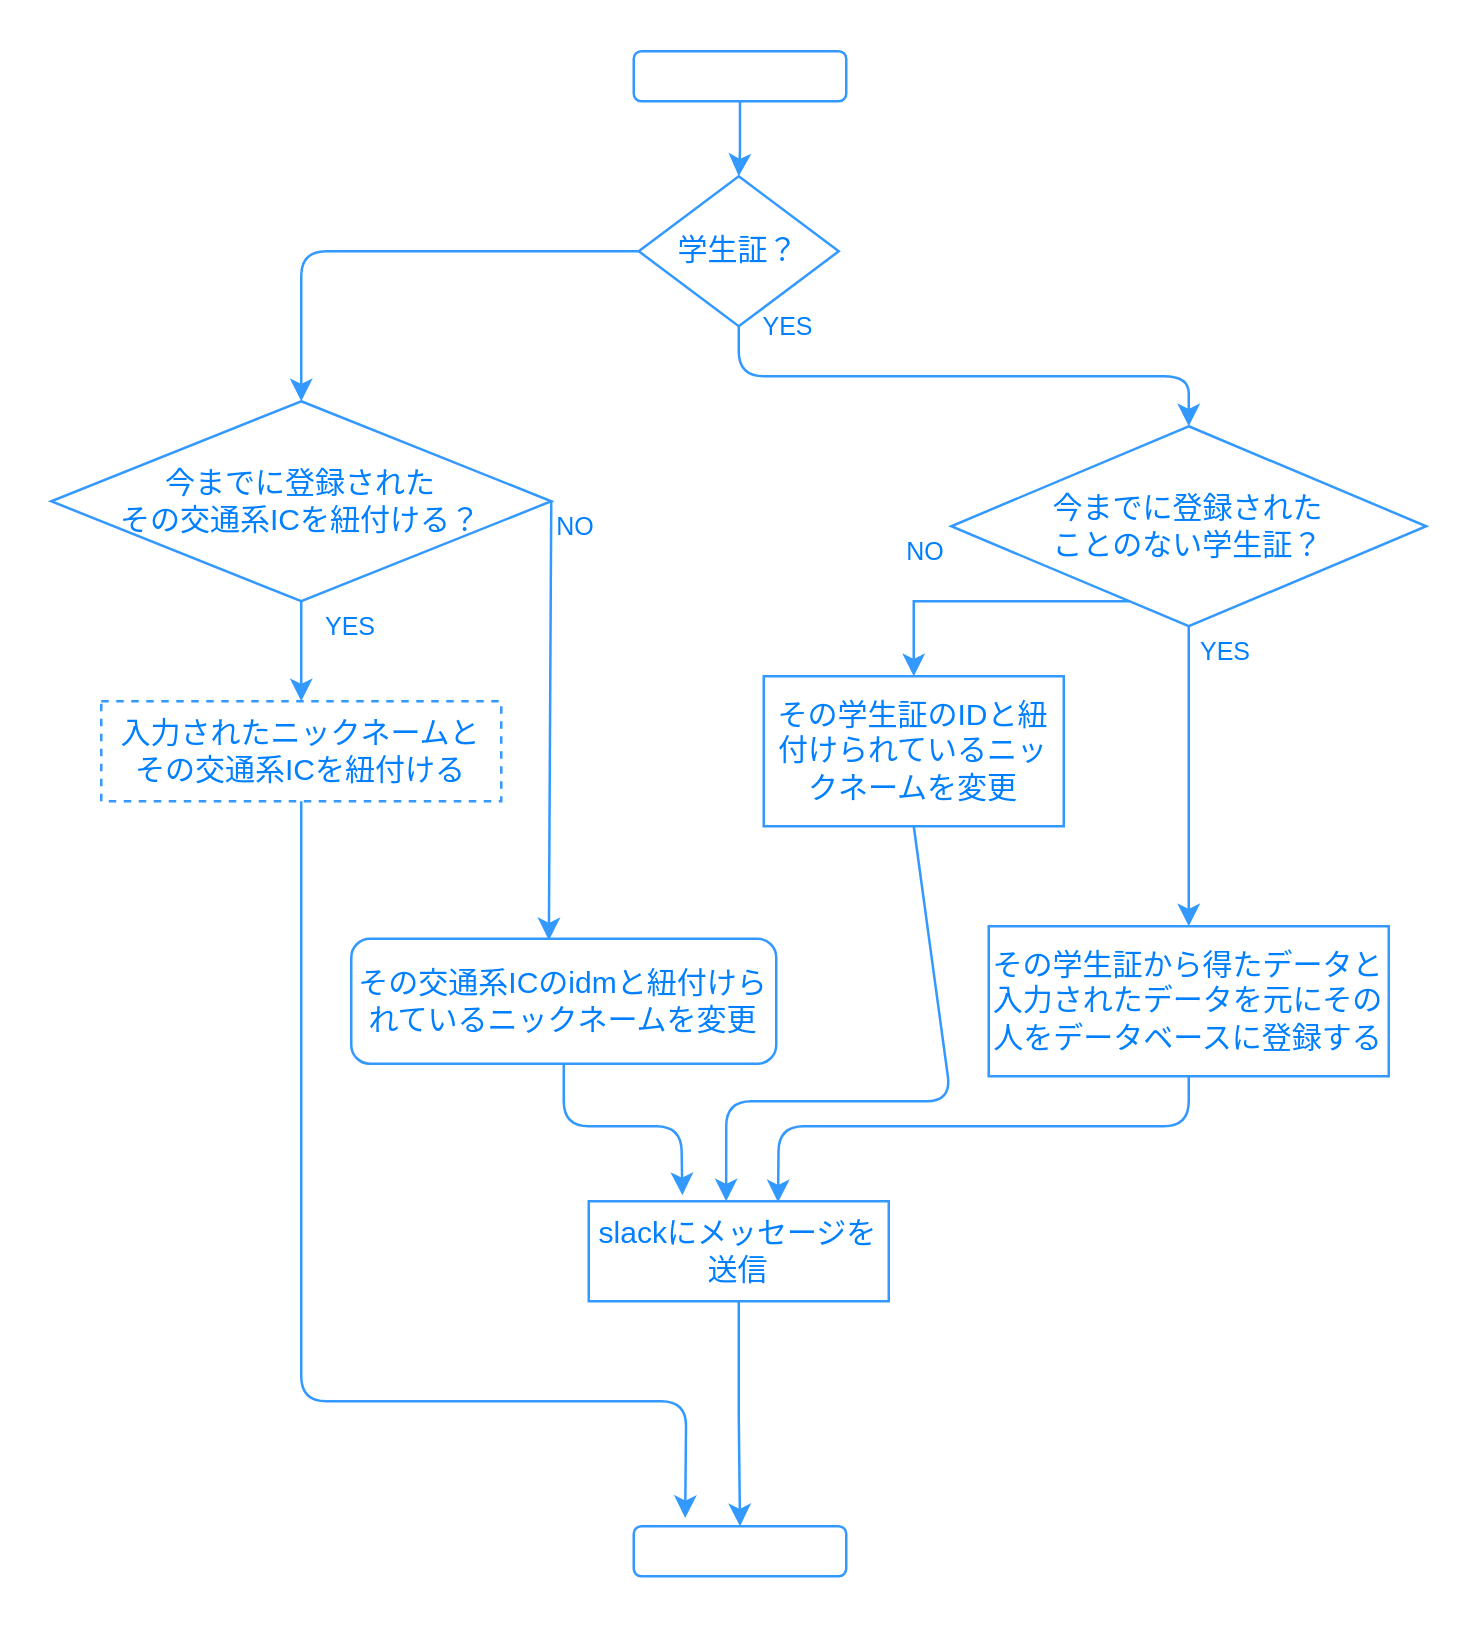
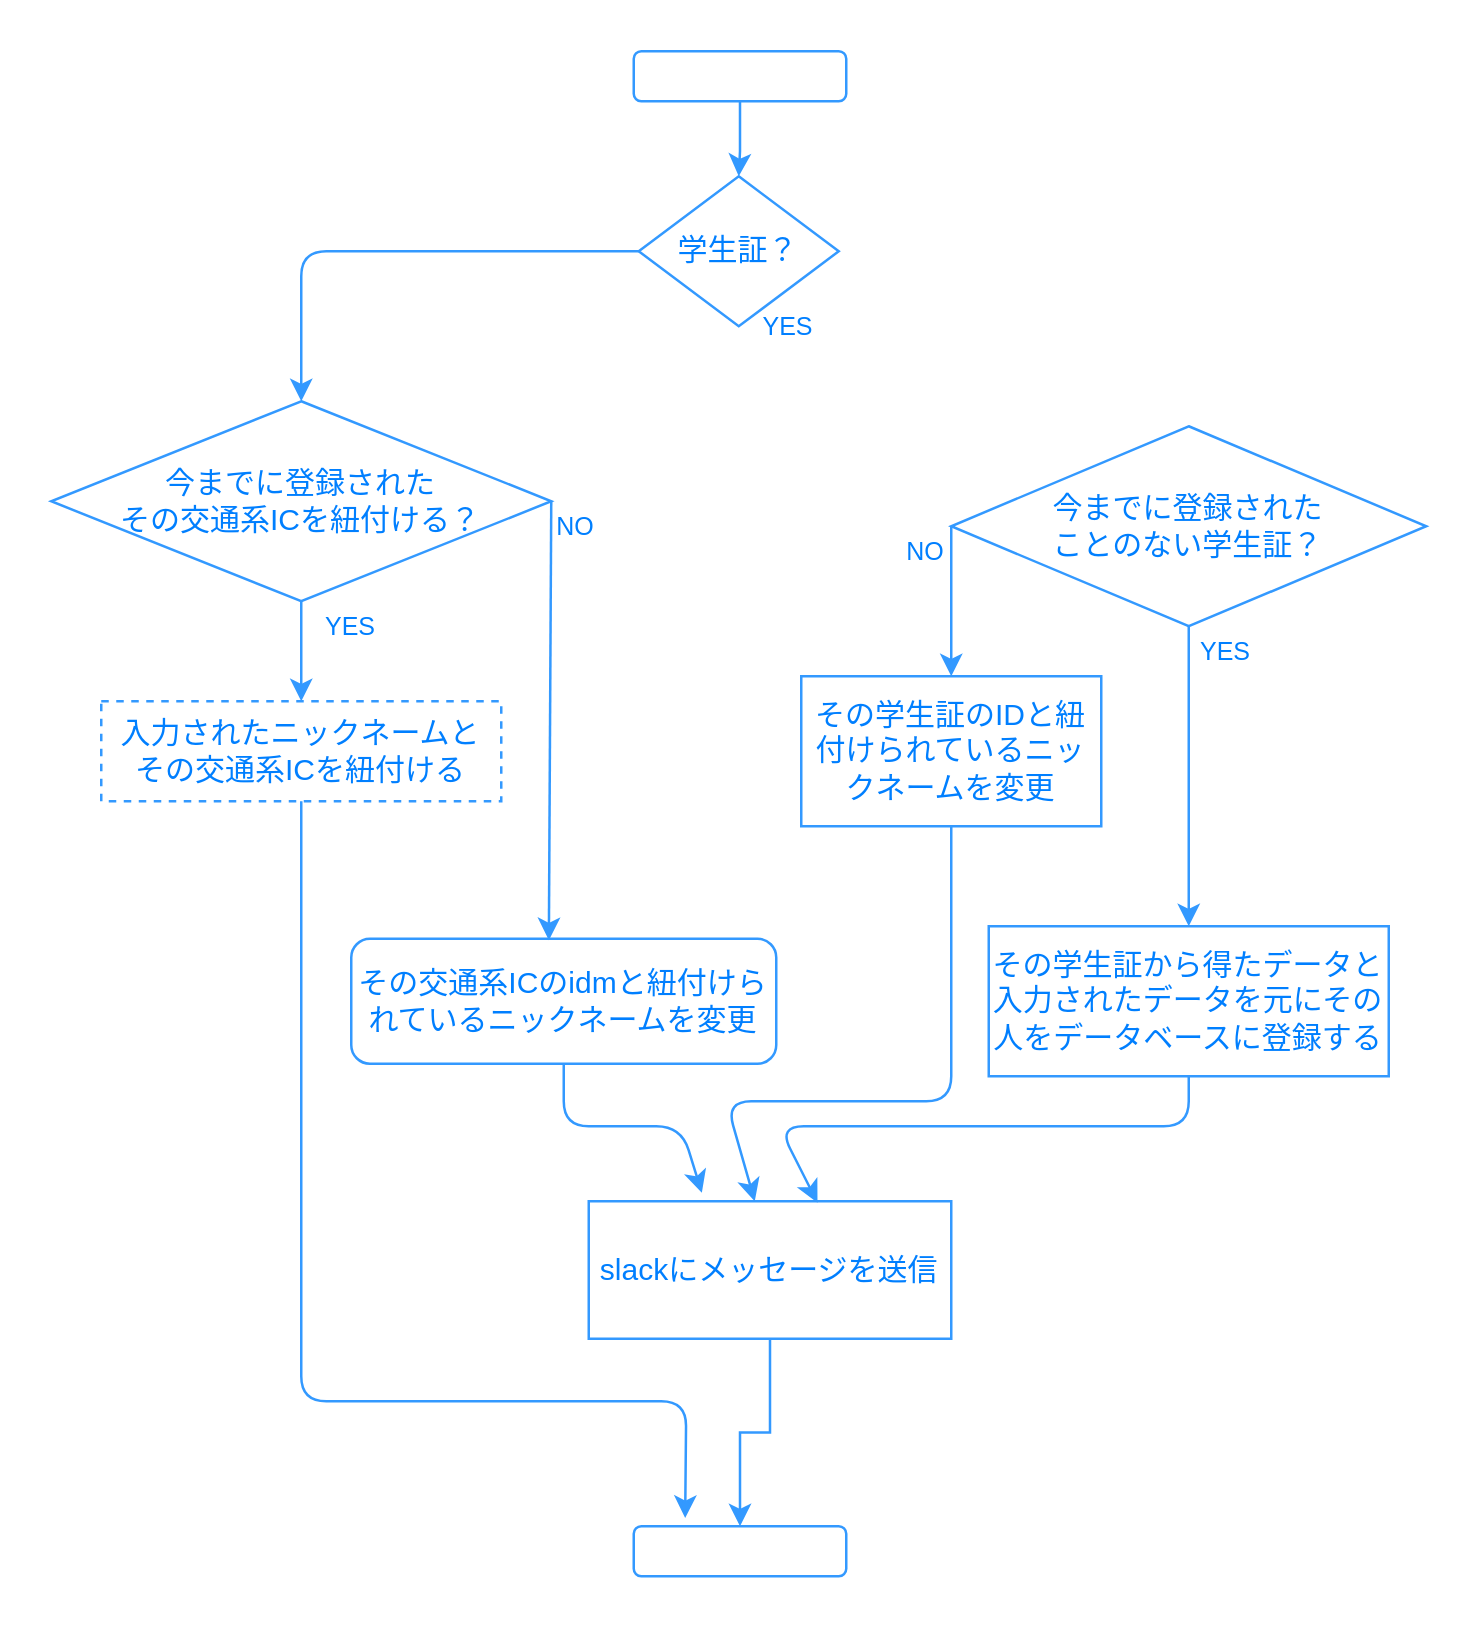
  <mxCell id="0" />
  <mxCell id="1" parent="0" />
  <mxCell id="2" style="edgeStyle=orthogonalEdgeStyle;rounded=0;orthogonalLoop=1;jettySize=auto;html=1;fillColor=none;strokeColor=#3399FF;fontColor=#007FFF;" edge="1" parent="1" source="3" target="4"><mxGeometry relative="1" as="geometry" /></mxCell>
  <mxCell id="3" value="" style="rounded=1;whiteSpace=wrap;html=1;fillColor=none;strokeColor=#3399FF;fontColor=#007FFF;" vertex="1" parent="1"><mxGeometry x="253" y="20" width="85" height="20" as="geometry" /></mxCell>
  <mxCell id="4" value="学生証？" style="rhombus;whiteSpace=wrap;html=1;fillColor=none;strokeColor=#3399FF;fontColor=#007FFF;" vertex="1" parent="1"><mxGeometry x="255" y="70" width="80" height="60" as="geometry" /></mxCell>
  <mxCell id="5" style="edgeStyle=orthogonalEdgeStyle;rounded=0;orthogonalLoop=1;jettySize=auto;html=1;entryX=0.5;entryY=0;entryDx=0;entryDy=0;fillColor=none;strokeColor=#3399FF;fontColor=#007FFF;" edge="1" parent="1" source="7" target="9"><mxGeometry relative="1" as="geometry"><Array as="points"><mxPoint x="380" y="240" /><mxPoint x="380" y="240" /></Array></mxGeometry></mxCell>
  <mxCell id="6" style="edgeStyle=orthogonalEdgeStyle;rounded=0;orthogonalLoop=1;jettySize=auto;html=1;fillColor=none;strokeColor=#3399FF;fontColor=#007FFF;" edge="1" parent="1" source="7" target="8"><mxGeometry relative="1" as="geometry" /></mxCell>
  <mxCell id="7" value="今までに登録された&lt;br&gt;ことのない学生証？" style="rhombus;whiteSpace=wrap;html=1;fillColor=none;strokeColor=#3399FF;fontColor=#007FFF;" vertex="1" parent="1"><mxGeometry x="380" y="170" width="190" height="80" as="geometry" /></mxCell>
  <mxCell id="8" value="その学生証から得たデータと入力されたデータを元にその人をデータベースに登録する" style="rounded=0;whiteSpace=wrap;html=1;fillColor=none;strokeColor=#3399FF;fontColor=#007FFF;" vertex="1" parent="1"><mxGeometry x="395" y="370" width="160" height="60" as="geometry" /></mxCell>
- <mxCell id="9" value="その学生証のIDと紐付けられているニックネームを変更" style="rounded=0;whiteSpace=wrap;html=1;fillColor=none;strokeColor=#3399FF;fontColor=#007FFF;" vertex="1" parent="1"><mxGeometry x="305" y="270" width="120" height="60" as="geometry" /></mxCell>
+ <mxCell id="9" value="その学生証のIDと紐付けられているニックネームを変更" style="rounded=0;whiteSpace=wrap;html=1;fillColor=none;strokeColor=#3399FF;fontColor=#007FFF;" vertex="1" parent="1"><mxGeometry x="320" y="270" width="120" height="60" as="geometry" /></mxCell>
  <mxCell id="10" style="edgeStyle=orthogonalEdgeStyle;rounded=0;orthogonalLoop=1;jettySize=auto;html=1;entryX=0.465;entryY=0.012;entryDx=0;entryDy=0;entryPerimeter=0;exitX=1;exitY=0.5;exitDx=0;exitDy=0;fillColor=none;strokeColor=#3399FF;fontColor=#007FFF;" edge="1" parent="1" source="12" target="13"><mxGeometry relative="1" as="geometry"><mxPoint x="220" y="350" as="targetPoint" /><Array as="points"><mxPoint x="219" y="200" /></Array></mxGeometry></mxCell>
  <mxCell id="11" style="edgeStyle=orthogonalEdgeStyle;rounded=0;orthogonalLoop=1;jettySize=auto;html=1;entryX=0.5;entryY=0;entryDx=0;entryDy=0;fillColor=none;strokeColor=#3399FF;fontColor=#007FFF;" edge="1" parent="1" source="12" target="14"><mxGeometry relative="1" as="geometry" /></mxCell>
  <mxCell id="12" value="今までに登録された&lt;br&gt;その交通系ICを紐付ける？" style="rhombus;whiteSpace=wrap;html=1;fillColor=none;strokeColor=#3399FF;fontColor=#007FFF;" vertex="1" parent="1"><mxGeometry x="20" y="160" width="200" height="80" as="geometry" /></mxCell>
  <mxCell id="13" value="その交通系ICのidmと紐付けられているニックネームを変更" style="whiteSpace=wrap;html=1;fillColor=none;strokeColor=#3399FF;fontColor=#007FFF;rounded=1;" vertex="1" parent="1"><mxGeometry x="140" y="375" width="170" height="50" as="geometry" /></mxCell>
  <mxCell id="14" value="入力されたニックネームと&lt;br&gt;その交通系ICを紐付ける" style="rounded=0;whiteSpace=wrap;html=1;fillColor=none;strokeColor=#3399FF;fontColor=#007FFF;dashed=1;" vertex="1" parent="1"><mxGeometry x="40" y="280" width="160" height="40" as="geometry" /></mxCell>
- <mxCell id="15" value="" style="endArrow=classic;html=1;exitX=0.5;exitY=1;exitDx=0;exitDy=0;entryX=0.5;entryY=0;entryDx=0;entryDy=0;fillColor=none;strokeColor=#3399FF;fontColor=#007FFF;" edge="1" parent="1" source="4" target="7"><mxGeometry width="50" height="50" relative="1" as="geometry"><mxPoint x="280" y="200" as="sourcePoint" /><mxPoint x="330" y="150" as="targetPoint" /><Array as="points"><mxPoint x="295" y="150" /><mxPoint x="475" y="150" /></Array></mxGeometry></mxCell>
  <mxCell id="16" value="" style="endArrow=classic;html=1;exitX=0;exitY=0.5;exitDx=0;exitDy=0;entryX=0.5;entryY=0;entryDx=0;entryDy=0;fillColor=none;strokeColor=#3399FF;fontColor=#007FFF;" edge="1" parent="1" source="4" target="12"><mxGeometry width="50" height="50" relative="1" as="geometry"><mxPoint x="80" y="150" as="sourcePoint" /><mxPoint x="130" y="100" as="targetPoint" /><Array as="points"><mxPoint x="120" y="100" /></Array></mxGeometry></mxCell>
  <mxCell id="17" value="" style="rounded=1;whiteSpace=wrap;html=1;fillColor=none;strokeColor=#3399FF;fontColor=#007FFF;" vertex="1" parent="1"><mxGeometry x="253" y="610" width="85" height="20" as="geometry" /></mxCell>
  <mxCell id="18" style="edgeStyle=orthogonalEdgeStyle;rounded=0;orthogonalLoop=1;jettySize=auto;html=1;entryX=0.5;entryY=0;entryDx=0;entryDy=0;fillColor=none;strokeColor=#3399FF;fontColor=#007FFF;" edge="1" parent="1" source="19" target="17"><mxGeometry relative="1" as="geometry" /></mxCell>
- <mxCell id="19" value="slackにメッセージを送信" style="rounded=0;whiteSpace=wrap;html=1;fillColor=none;strokeColor=#3399FF;fontColor=#007FFF;" vertex="1" parent="1"><mxGeometry x="235" y="480" width="120" height="40" as="geometry" /></mxCell>
+ <mxCell id="19" value="slackにメッセージを送信" style="rounded=0;whiteSpace=wrap;html=1;fillColor=none;strokeColor=#3399FF;fontColor=#007FFF;" vertex="1" parent="1"><mxGeometry x="235" y="480" width="145" height="55" as="geometry" /></mxCell>
  <mxCell id="20" value="" style="endArrow=classic;html=1;exitX=0.5;exitY=1;exitDx=0;exitDy=0;entryX=0.312;entryY=-0.061;entryDx=0;entryDy=0;entryPerimeter=0;fillColor=none;strokeColor=#3399FF;fontColor=#007FFF;" edge="1" parent="1" source="13" target="19"><mxGeometry width="50" height="50" relative="1" as="geometry"><mxPoint x="130" y="520" as="sourcePoint" /><mxPoint x="180" y="470" as="targetPoint" /><Array as="points"><mxPoint x="225" y="450" /><mxPoint x="272" y="450" /></Array></mxGeometry></mxCell>
  <mxCell id="21" value="" style="endArrow=classic;html=1;exitX=0.5;exitY=1;exitDx=0;exitDy=0;entryX=0.458;entryY=0;entryDx=0;entryDy=0;entryPerimeter=0;fillColor=none;strokeColor=#3399FF;fontColor=#007FFF;" edge="1" parent="1" source="9" target="19"><mxGeometry width="50" height="50" relative="1" as="geometry"><mxPoint x="440" y="540" as="sourcePoint" /><mxPoint x="490" y="490" as="targetPoint" /><Array as="points"><mxPoint x="380" y="440" /><mxPoint x="290" y="440" /></Array></mxGeometry></mxCell>
  <mxCell id="22" value="" style="endArrow=classic;html=1;exitX=0.5;exitY=1;exitDx=0;exitDy=0;entryX=0.631;entryY=0.011;entryDx=0;entryDy=0;entryPerimeter=0;fillColor=none;strokeColor=#3399FF;fontColor=#007FFF;" edge="1" parent="1" source="8" target="19"><mxGeometry width="50" height="50" relative="1" as="geometry"><mxPoint x="490" y="570" as="sourcePoint" /><mxPoint x="540" y="520" as="targetPoint" /><Array as="points"><mxPoint x="475" y="450" /><mxPoint x="311" y="450" /></Array></mxGeometry></mxCell>
  <mxCell id="23" value="" style="endArrow=classic;html=1;exitX=0.5;exitY=1;exitDx=0;exitDy=0;entryX=0.242;entryY=-0.164;entryDx=0;entryDy=0;entryPerimeter=0;fillColor=none;strokeColor=#3399FF;fontColor=#007FFF;" edge="1" parent="1" source="14" target="17"><mxGeometry width="50" height="50" relative="1" as="geometry"><mxPoint x="30" y="500" as="sourcePoint" /><mxPoint x="80" y="450" as="targetPoint" /><Array as="points"><mxPoint x="120" y="560" /><mxPoint x="274" y="560" /></Array></mxGeometry></mxCell>
  <mxCell id="24" value="YES" style="text;html=1;strokeColor=none;fillColor=none;align=center;verticalAlign=middle;whiteSpace=wrap;rounded=0;fontColor=#007FFF;fontSize=10;" vertex="1" parent="1"><mxGeometry x="295" y="120" width="40" height="20" as="geometry" /></mxCell>
  <mxCell id="25" value="YES" style="text;html=1;strokeColor=none;fillColor=none;align=center;verticalAlign=middle;whiteSpace=wrap;rounded=0;fontColor=#007FFF;fontSize=10;" vertex="1" parent="1"><mxGeometry x="470" y="250" width="40" height="20" as="geometry" /></mxCell>
  <mxCell id="26" value="YES" style="text;html=1;strokeColor=none;fillColor=none;align=center;verticalAlign=middle;whiteSpace=wrap;rounded=0;fontColor=#007FFF;fontSize=10;" vertex="1" parent="1"><mxGeometry x="120" y="240" width="40" height="20" as="geometry" /></mxCell>
  <mxCell id="27" value="NO" style="text;html=1;strokeColor=none;fillColor=none;align=center;verticalAlign=middle;whiteSpace=wrap;rounded=0;fontColor=#007FFF;fontSize=10;" vertex="1" parent="1"><mxGeometry x="210" y="200" width="40" height="20" as="geometry" /></mxCell>
  <mxCell id="28" value="NO" style="text;html=1;strokeColor=none;fillColor=none;align=center;verticalAlign=middle;whiteSpace=wrap;rounded=0;fontColor=#007FFF;fontSize=10;" vertex="1" parent="1"><mxGeometry x="350" y="210" width="40" height="20" as="geometry" /></mxCell>
